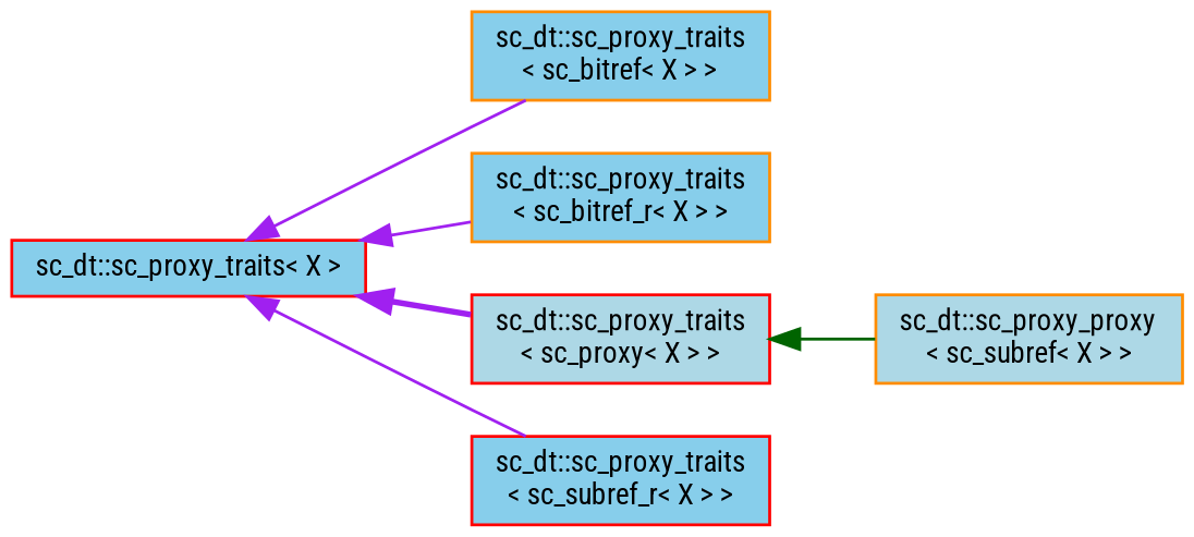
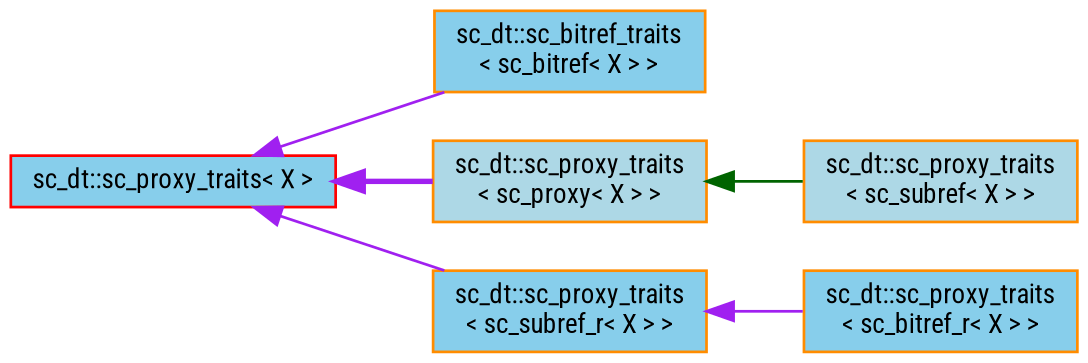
  digraph {
    fontname="Roboto Condensed"
    rankdir=LR
    node [color=darkorange fillcolor=skyblue fontname="Roboto Condensed" fontsize=10 shape=box style=filled]
    edge [color=purple dir=back fontname="Roboto Condensed" fontsize=10 labelfontname=FreeSans labelfontsize=10 style=solid]
    n1 [color=red height=0.2 label="sc_dt::sc_proxy_traits\< X \>" width=0.4]
-   n2 [height=0.2 label="sc_dt::sc_proxy_traits\l\< sc_bitref\< X \> \>" width=0.4]
+   n2 [height=0.2 label="sc_dt::sc_bitref_traits\l\< sc_bitref\< X \> \>" width=0.4]
    n3 [height=0.2 label="sc_dt::sc_proxy_traits\l\< sc_bitref_r\< X \> \>" width=0.4]
-   n4 [color=red fillcolor=lightblue height=0.2 label="sc_dt::sc_proxy_traits\l\< sc_proxy\< X \> \>" width=0.4]
-   n5 [color=red height=0.2 label="sc_dt::sc_proxy_traits\l\< sc_subref_r\< X \> \>" width=0.4]
-   n6 [fillcolor=lightblue height=0.2 label="sc_dt::sc_proxy_proxy\l\< sc_subref\< X \> \>" width=0.4]
+   n4 [fillcolor=lightblue height=0.2 label="sc_dt::sc_proxy_traits\l\< sc_proxy\< X \> \>" width=0.4]
+   n5 [height=0.2 label="sc_dt::sc_proxy_traits\l\< sc_subref_r\< X \> \>" width=0.4]
+   n6 [fillcolor=lightblue height=0.2 label="sc_dt::sc_proxy_traits\l\< sc_subref\< X \> \>" width=0.4]
    n1 -> n2
-   n1 -> n3
+   n5 -> n3
    n1 -> n4 [style=bold]
    n1 -> n5
    n4 -> n6 [color=darkgreen]
  }
